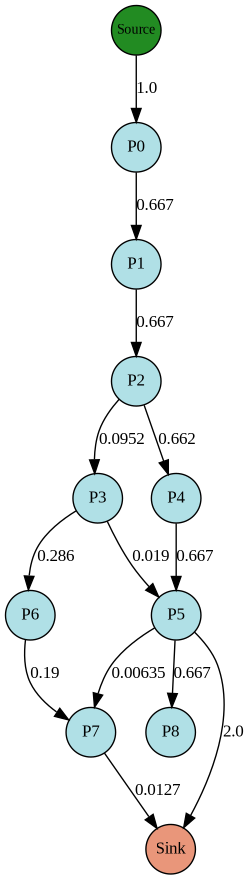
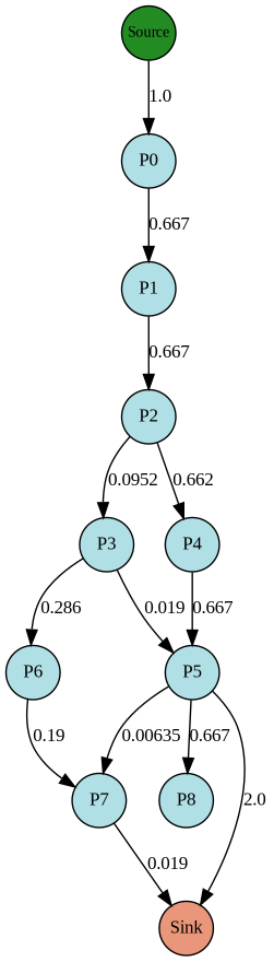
  digraph {
    fontname="Liberation Serif"
    rankdir=TB
    splines=true
    node [fillcolor=powderblue fixedsize=true fontcolor=black fontname="Liberation Serif" fontsize=12 margin=0 shape=circle style=filled]
    edge [fontcolor=black fontname="Liberation Serif" fontsize=12 margin=0]
    n1 [fillcolor=forestgreen fontsize=10 label=Source width=0.5]
    n2 [label=P0 width=0.5]
    n3 [label=P1 width=0.5]
    n4 [label=P2 width=0.5]
    n5 [label=P3 width=0.5]
    n6 [label=P4 width=0.5]
    n7 [label=P5 width=0.5]
    n8 [label=P6 width=0.5]
    n9 [label=P7 width=0.5]
    n10 [label=P8 width=0.5]
    n11 [fillcolor=darksalmon label=Sink width=0.5]
    subgraph sub_1 {
      rank=same
      n1
    }
    subgraph sub_2 {
      rank=same
      n2
    }
    subgraph sub_3 {
      rank=same
      n3
    }
    subgraph sub_4 {
      rank=same
      n4
    }
    subgraph sub_5 {
      rank=same
      n5
      n6
    }
    subgraph sub_6 {
      rank=same
      n7
      n8
    }
    subgraph sub_7 {
      rank=same
      n9
      n10
    }
    subgraph sub_8 {
      rank=same
      n11
    }
    n1 -> n2 [label=1.0]
    n2 -> n3 [label=0.667]
    n3 -> n4 [label=0.667]
    n4 -> n5 [label=0.0952]
    n4 -> n6 [label=0.662]
    n5 -> n7 [label=0.019]
    n5 -> n8 [label=0.286]
    n6 -> n7 [label=0.667]
    n7 -> n9 [label=0.00635]
    n7 -> n10 [label=0.667]
    n7 -> n11 [label=2.0]
    n8 -> n9 [label=0.19]
-   n9 -> n11 [label=0.0127]
+   n9 -> n11 [label=0.019]
  }
